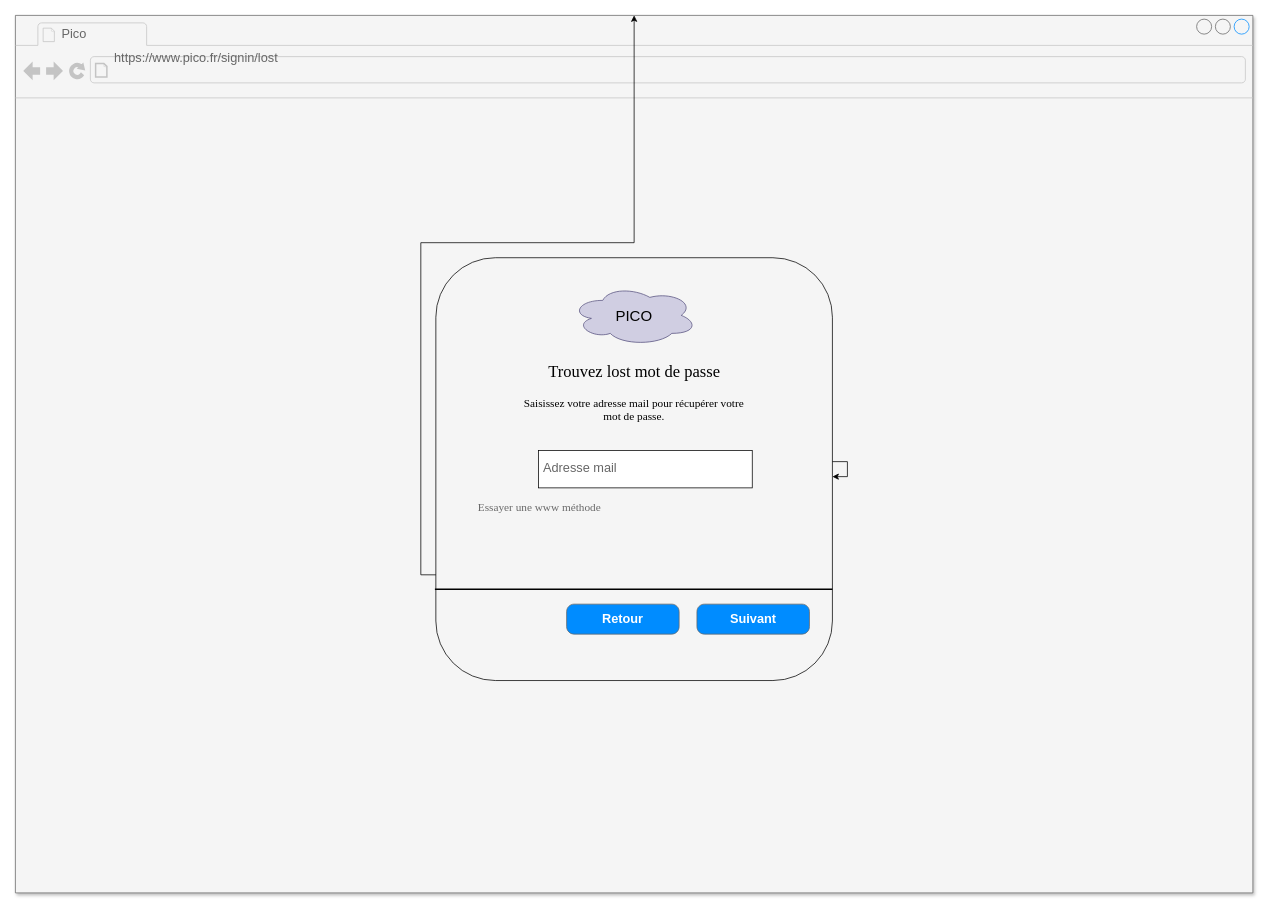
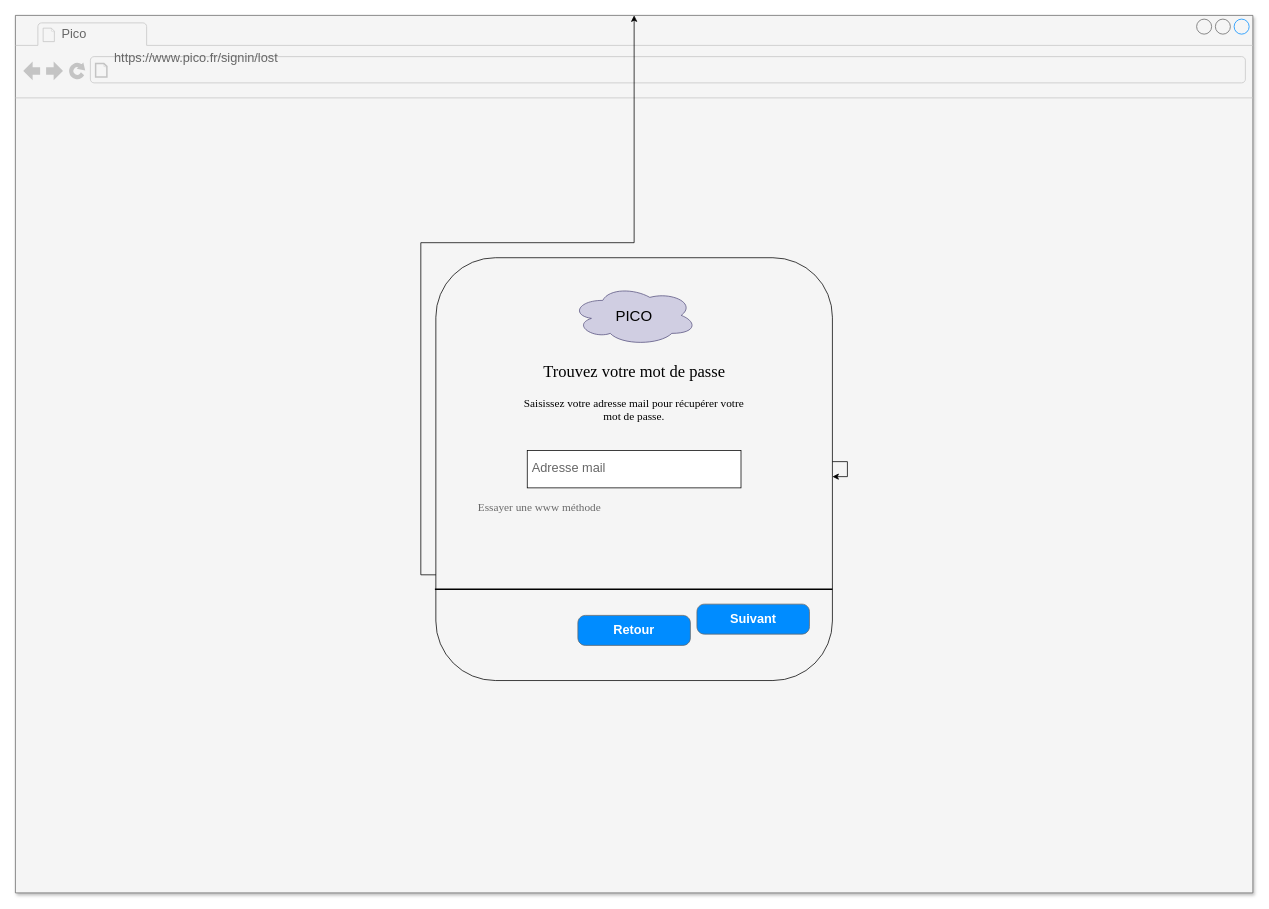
  <mxCell id="0" />
  <mxCell id="1" parent="0" />
  <mxCell id="2" value="" style="strokeWidth=1;shadow=1;dashed=0;align=center;html=1;shape=mxgraph.mockup.containers.browserWindow;rSize=0;strokeColor2=#008cff;strokeColor3=#c4c4c4;mainText=,;recursiveResize=0;fillColor=#f5f5f5;strokeColor=#666666;fontColor=#333333;" parent="1" vertex="1"><mxGeometry width="1650" height="1170" as="geometry" x="20" y="20" /></mxCell>
  <mxCell id="3" value="Pico" style="strokeWidth=1;shadow=0;dashed=0;align=center;html=1;shape=mxgraph.mockup.containers.anchor;fontSize=17;fontColor=#666666;align=left;whiteSpace=wrap;" parent="2" vertex="1"><mxGeometry x="60" y="12" width="110" height="26" as="geometry" /></mxCell>
  <mxCell id="4" value="https://www.pico.fr/signin/lost" style="strokeWidth=1;shadow=0;dashed=0;align=center;html=1;shape=mxgraph.mockup.containers.anchor;rSize=0;fontSize=17;fontColor=#666666;align=left;" parent="2" vertex="1"><mxGeometry x="130" y="45" width="250" height="26" as="geometry" /></mxCell>
  <mxCell id="5" style="edgeStyle=orthogonalEdgeStyle;rounded=0;orthogonalLoop=1;jettySize=auto;html=1;exitX=0;exitY=0.75;exitDx=0;exitDy=0;" parent="2" source="6" target="2" edge="1"><mxGeometry relative="1" as="geometry" /></mxCell>
  <mxCell id="6" value="" style="rounded=1;whiteSpace=wrap;html=1;fillColor=none;strokeColor=#000000;" parent="2" vertex="1"><mxGeometry x="560.63" y="323.13" width="528.75" height="563.75" as="geometry" /></mxCell>
  <mxCell id="7" value="&lt;font color=&quot;#000000&quot; style=&quot;font-size: 20px;&quot;&gt;PICO&lt;/font&gt;" style="ellipse;shape=cloud;whiteSpace=wrap;html=1;fillColor=#d0cee2;strokeColor=#56517e;" parent="2" vertex="1"><mxGeometry x="741.25" y="360" width="167.5" height="80" as="geometry" /></mxCell>
  <mxCell id="8" value="&lt;font style=&quot;font-size: 15px;&quot; face=&quot;Verdana&quot; color=&quot;#000000&quot;&gt;Saisissez votre adresse mail pour récupérer votre mot de passe.&lt;/font&gt;" style="text;strokeColor=none;align=center;fillColor=none;html=1;verticalAlign=middle;whiteSpace=wrap;rounded=0;" parent="2" vertex="1"><mxGeometry x="675" y="500" width="300" height="50" as="geometry" /></mxCell>
- <mxCell id="9" value="&lt;font face=&quot;Verdana&quot; size=&quot;1&quot; color=&quot;#000000&quot;&gt;&lt;span style=&quot;font-size: 22px;&quot;&gt;Trouvez lost mot de passe&lt;/span&gt;&lt;/font&gt;" style="text;strokeColor=none;align=center;fillColor=none;html=1;verticalAlign=middle;whiteSpace=wrap;rounded=0;" parent="2" vertex="1"><mxGeometry x="642.5" y="460" width="365" height="30" as="geometry" /></mxCell>
+ <mxCell id="9" value="&lt;font face=&quot;Verdana&quot; size=&quot;1&quot; color=&quot;#000000&quot;&gt;&lt;span style=&quot;font-size: 22px;&quot;&gt;Trouvez votre mot de passe&lt;/span&gt;&lt;/font&gt;" style="text;strokeColor=none;align=center;fillColor=none;html=1;verticalAlign=middle;whiteSpace=wrap;rounded=0;" parent="2" vertex="1"><mxGeometry x="642.5" y="460" width="365" height="30" as="geometry" /></mxCell>
  <mxCell id="10" style="edgeStyle=orthogonalEdgeStyle;rounded=0;orthogonalLoop=1;jettySize=auto;html=1;" parent="2" source="6" target="6" edge="1"><mxGeometry relative="1" as="geometry" /></mxCell>
- <mxCell id="11" value="Adresse mail" style="strokeWidth=1;shadow=0;dashed=0;align=center;html=1;shape=mxgraph.mockup.text.textBox;fontColor=#666666;align=left;fontSize=17;spacingLeft=4;spacingTop=-3;whiteSpace=wrap;strokeColor=#000000;mainText=;fillColor=#FFFFFF;" parent="2" vertex="1"><mxGeometry x="697.5" y="580" width="285" height="50" as="geometry" /></mxCell>
+ <mxCell id="11" value="Adresse mail" style="strokeWidth=1;shadow=0;dashed=0;align=center;html=1;shape=mxgraph.mockup.text.textBox;fontColor=#666666;align=left;fontSize=17;spacingLeft=4;spacingTop=-3;whiteSpace=wrap;strokeColor=#000000;mainText=;fillColor=#FFFFFF;" parent="2" vertex="1"><mxGeometry x="682.5" y="580" width="285" height="50" as="geometry" /></mxCell>
  <mxCell id="12" value="Suivant" style="strokeWidth=1;shadow=0;dashed=0;align=center;html=1;shape=mxgraph.mockup.buttons.button;strokeColor=#666666;fontColor=#ffffff;mainText=;buttonStyle=round;fontSize=17;fontStyle=1;fillColor=#008cff;whiteSpace=wrap;" parent="2" vertex="1"><mxGeometry x="908.75" y="785" width="150" height="40" as="geometry" /></mxCell>
  <mxCell id="13" value="&lt;font size=&quot;1&quot; color=&quot;#696969&quot; face=&quot;Verdana&quot;&gt;&lt;span style=&quot;caret-color: rgb(161, 161, 161); font-size: 15px;&quot;&gt;Essayer une www méthode&lt;/span&gt;&lt;/font&gt;" style="text;strokeColor=none;align=center;fillColor=none;html=1;verticalAlign=middle;whiteSpace=wrap;rounded=0;" parent="2" vertex="1"><mxGeometry x="580" y="640" width="237.5" height="30" as="geometry" /></mxCell>
  <mxCell id="14" value="" style="line;strokeWidth=2;html=1;strokeColor=#000000;" parent="2" vertex="1"><mxGeometry x="559.38" y="760" width="530" height="10" as="geometry" /></mxCell>
- <mxCell id="15" value="Retour" style="strokeWidth=1;shadow=0;dashed=0;align=center;html=1;shape=mxgraph.mockup.buttons.button;strokeColor=#666666;fontColor=#ffffff;mainText=;buttonStyle=round;fontSize=17;fontStyle=1;fillColor=#008cff;whiteSpace=wrap;" parent="2" vertex="1"><mxGeometry x="735.01" y="785" width="150" height="40" as="geometry" /></mxCell>
+ <mxCell id="15" value="Retour" style="strokeWidth=1;shadow=0;dashed=0;align=center;html=1;shape=mxgraph.mockup.buttons.button;strokeColor=#666666;fontColor=#ffffff;mainText=;buttonStyle=round;fontSize=17;fontStyle=1;fillColor=#008cff;whiteSpace=wrap;" parent="2" vertex="1"><mxGeometry x="750.01" y="800" width="150" height="40" as="geometry" /></mxCell>
